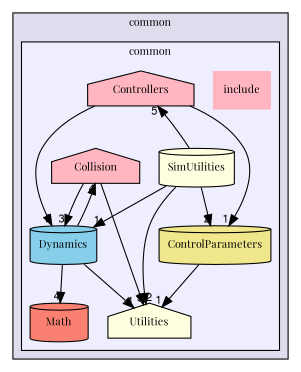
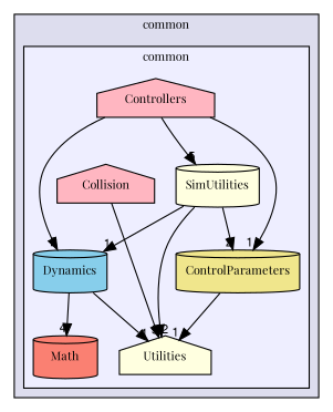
  digraph {
    compound=true
    fontname="Playfair Display"
    node [fontname="Playfair Display" fontsize=10 shape=cylinder style=filled fillcolor=lightpink color=black]
    edge [headlabel=1 labeldistance=1.5 labelfontname=FreeSans labelfontsize=10 fontname="Playfair Display"]
-   n1 [label=include shape=plaintext color=""]
    n2 [label=Collision shape=house]
    n3 [label=Controllers shape=house]
    n4 [fillcolor=khaki label=ControlParameters]
    n5 [fillcolor=skyblue label=Dynamics]
    n6 [fillcolor=salmon label=Math]
    n7 [fillcolor=lightyellow label=SimUtilities]
    n8 [fillcolor=lightyellow label=Utilities shape=house]
    subgraph cluster_1 {
      bgcolor="#ddddee"
      fontsize=10
      label=common
      pencolor=black
      subgraph cluster_2 {
        bgcolor="#eeeeff"
        fontsize=10
        pencolor=black
-       n1
        n2
        n3
        n4
        n5
        n6
        n7
        n8
      }
    }
-   n2 -> n5 [headlabel=3]
    n2 -> n8 [headlabel=3]
    n3 -> n4
    n3 -> n5 [headlabel=2]
-   n7 -> n3 [headlabel=5]
+   n3 -> n7 [headlabel=5]
    n4 -> n8
-   n5 -> n2 [headlabel=4]
    n5 -> n6 [headlabel=4]
    n5 -> n8
    n7 -> n4 [headlabel=2]
    n7 -> n5
    n7 -> n8 [headlabel=2]
  }
